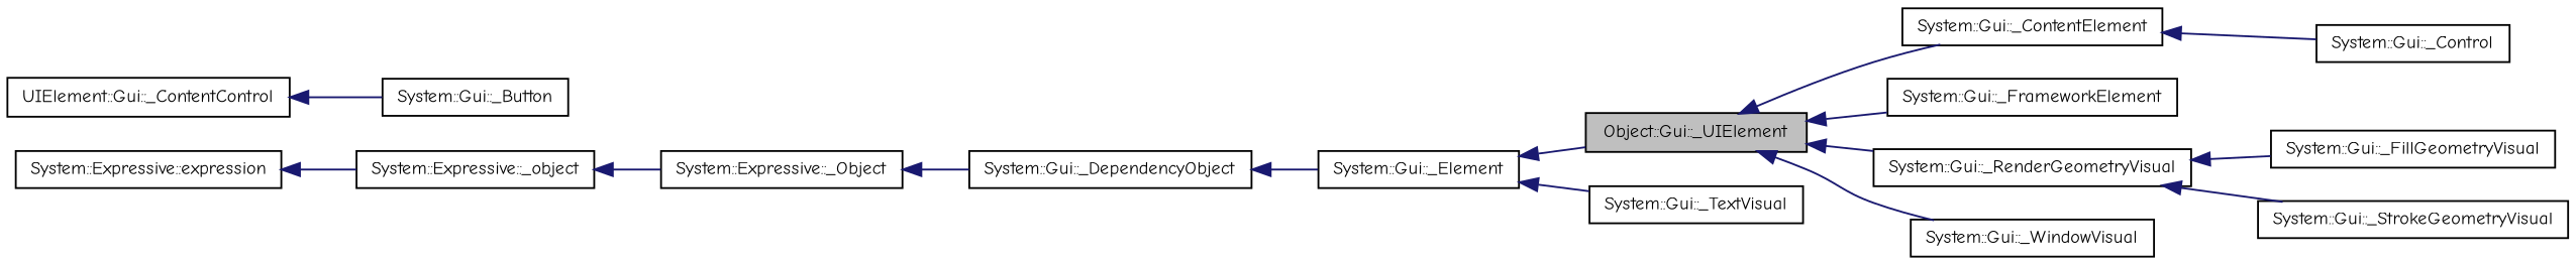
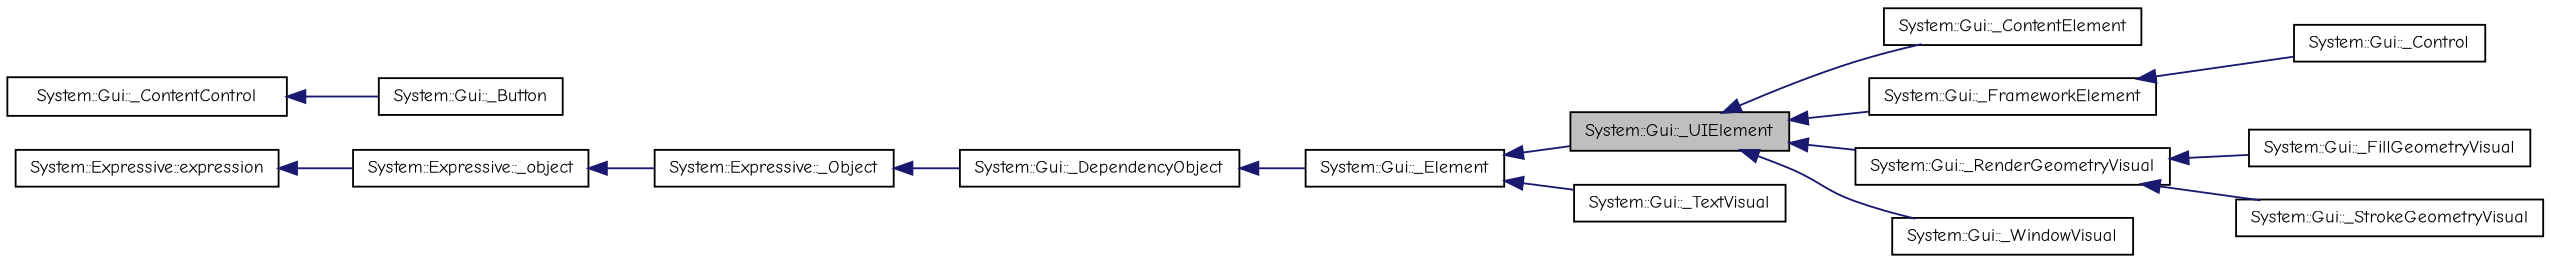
  digraph {
    fontname="Comic Neue"
    rankdir=LR
    node [color=black fillcolor=white fontname="Comic Neue" fontsize=10 shape=record style=filled]
    edge [color=midnightblue dir=back fontname="Comic Neue" fontsize=10 labelfontname=Helvetica labelfontsize=10 style=solid]
-   n1 [fillcolor=grey75 fontcolor=black height=0.2 label="Object::Gui::_UIElement" width=0.4]
+   n1 [fillcolor=grey75 fontcolor=black height=0.2 label="System::Gui::_UIElement" width=0.4]
    n2 [height=0.2 label="System::Gui::_ContentElement" width=0.4]
    n3 [height=0.2 label="System::Gui::_FrameworkElement" width=0.4]
    n4 [height=0.2 label="System::Gui::_RenderGeometryVisual" width=0.4]
    n5 [height=0.2 label="System::Gui::_WindowVisual" width=0.4]
    n6 [height=0.2 label="System::Gui::_Control" width=0.4]
    n7 [height=0.2 label="System::Gui::_FillGeometryVisual" width=0.4]
    n8 [height=0.2 label="System::Gui::_StrokeGeometryVisual" width=0.4]
    n9 [height=0.2 label="System::Gui::_TextVisual" width=0.4]
    n10 [height=0.2 label="System::Gui::_Element" width=0.4]
    n11 [height=0.2 label="System::Gui::_DependencyObject" width=0.4]
    n12 [height=0.2 label="System::Expressive::_Object" width=0.4]
    n13 [height=0.2 label="System::Expressive::_object" width=0.4]
    n14 [height=0.2 label="System::Expressive::expression" width=0.4]
-   n15 [height=0.2 label="UIElement::Gui::_ContentControl" width=0.4]
+   n15 [height=0.2 label="System::Gui::_ContentControl" width=0.4]
    n16 [height=0.2 label="System::Gui::_Button" width=0.4]
    n1 -> n2
    n1 -> n3
    n1 -> n4
    n1 -> n5
-   n2 -> n6
+   n3 -> n6
    n4 -> n7
    n4 -> n8
    n10 -> n1
    n10 -> n9
    n11 -> n10
    n12 -> n11
    n13 -> n12
    n14 -> n13
    n15 -> n16
  }
